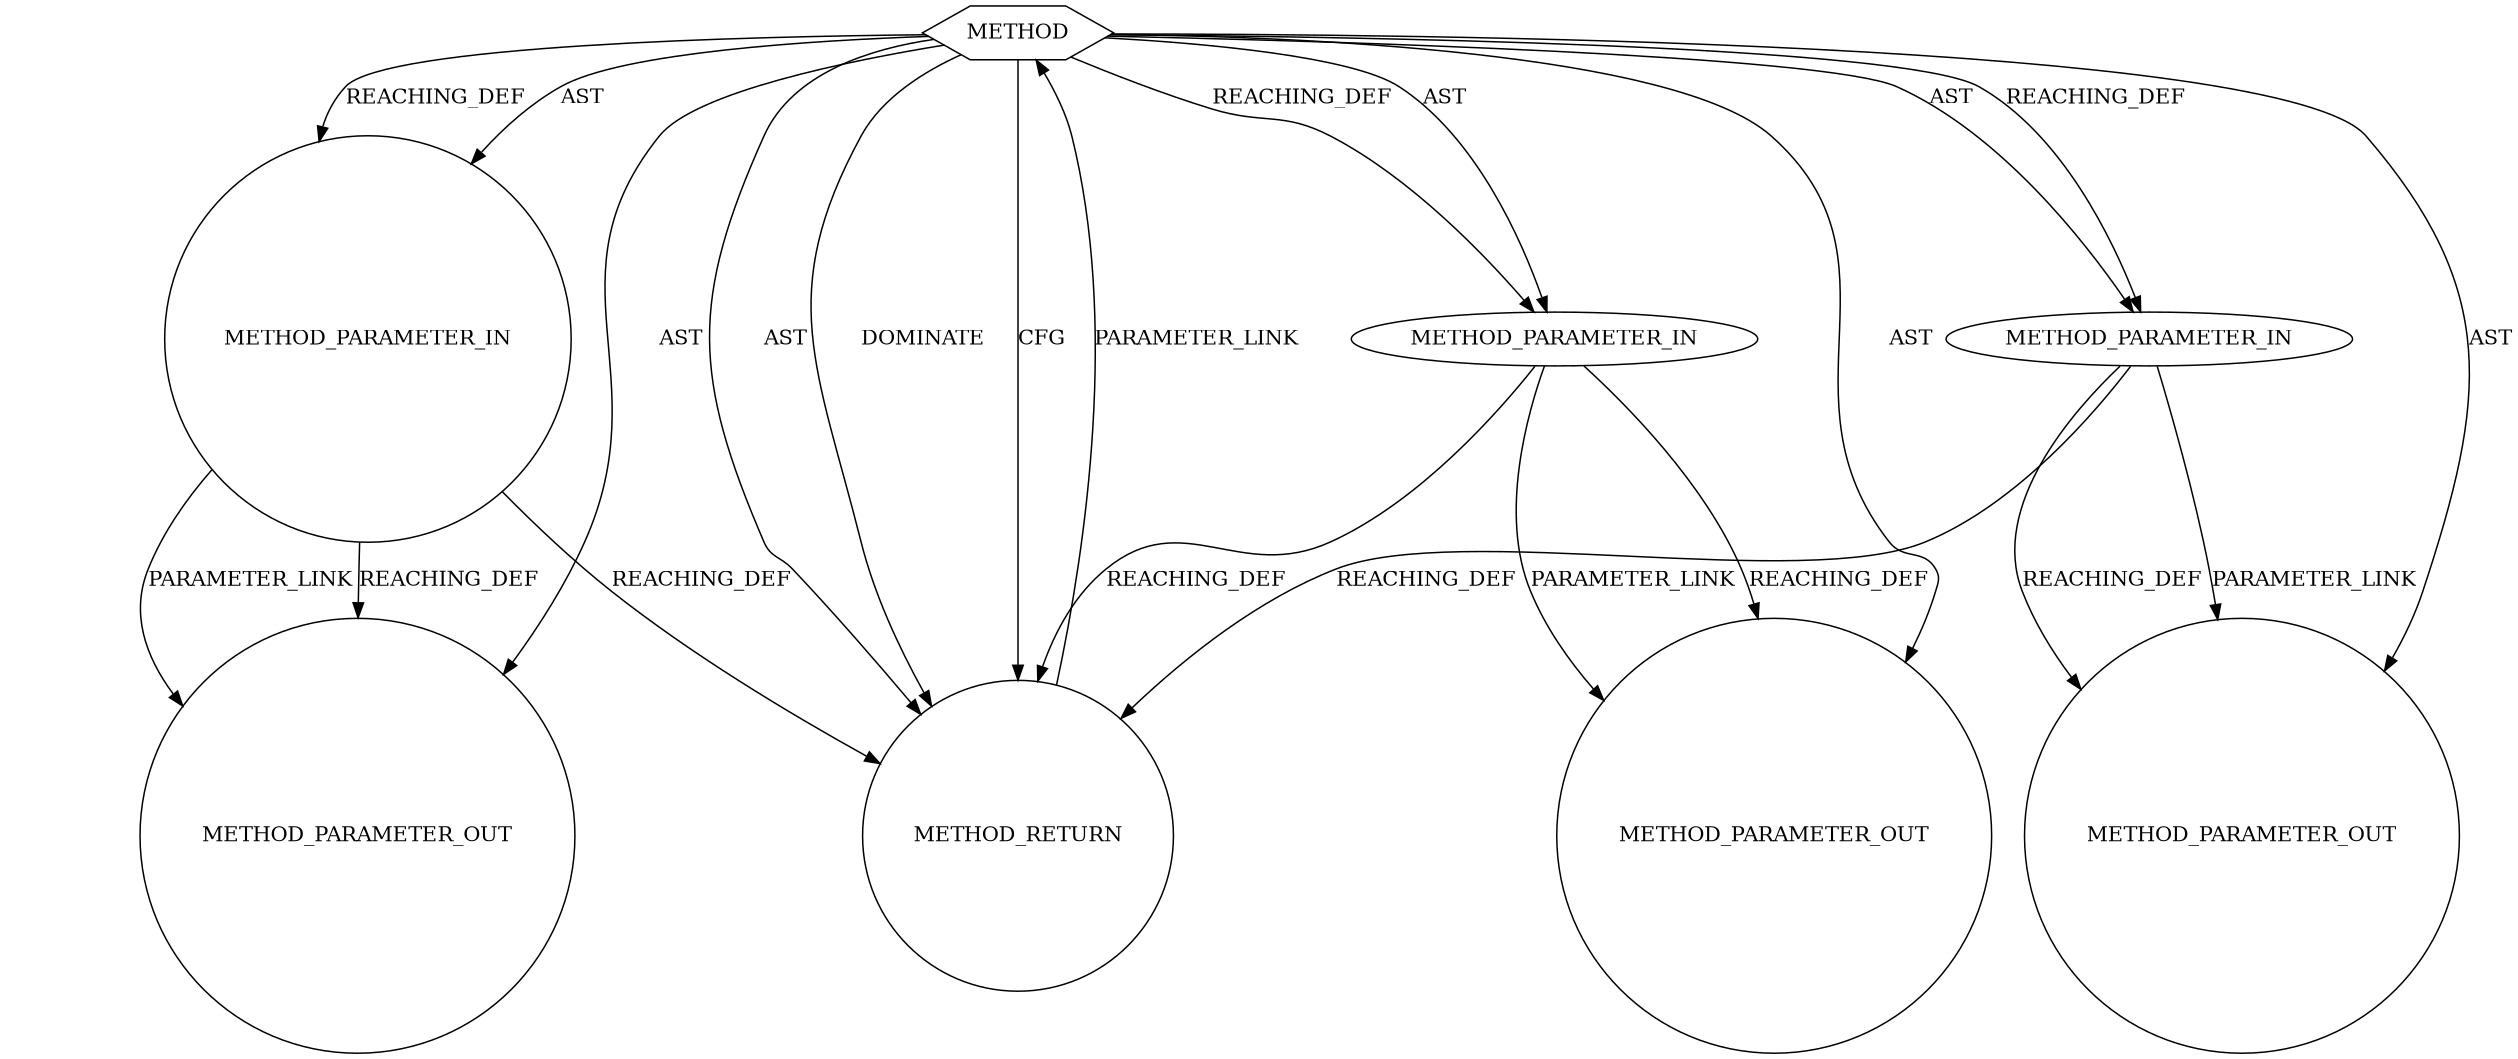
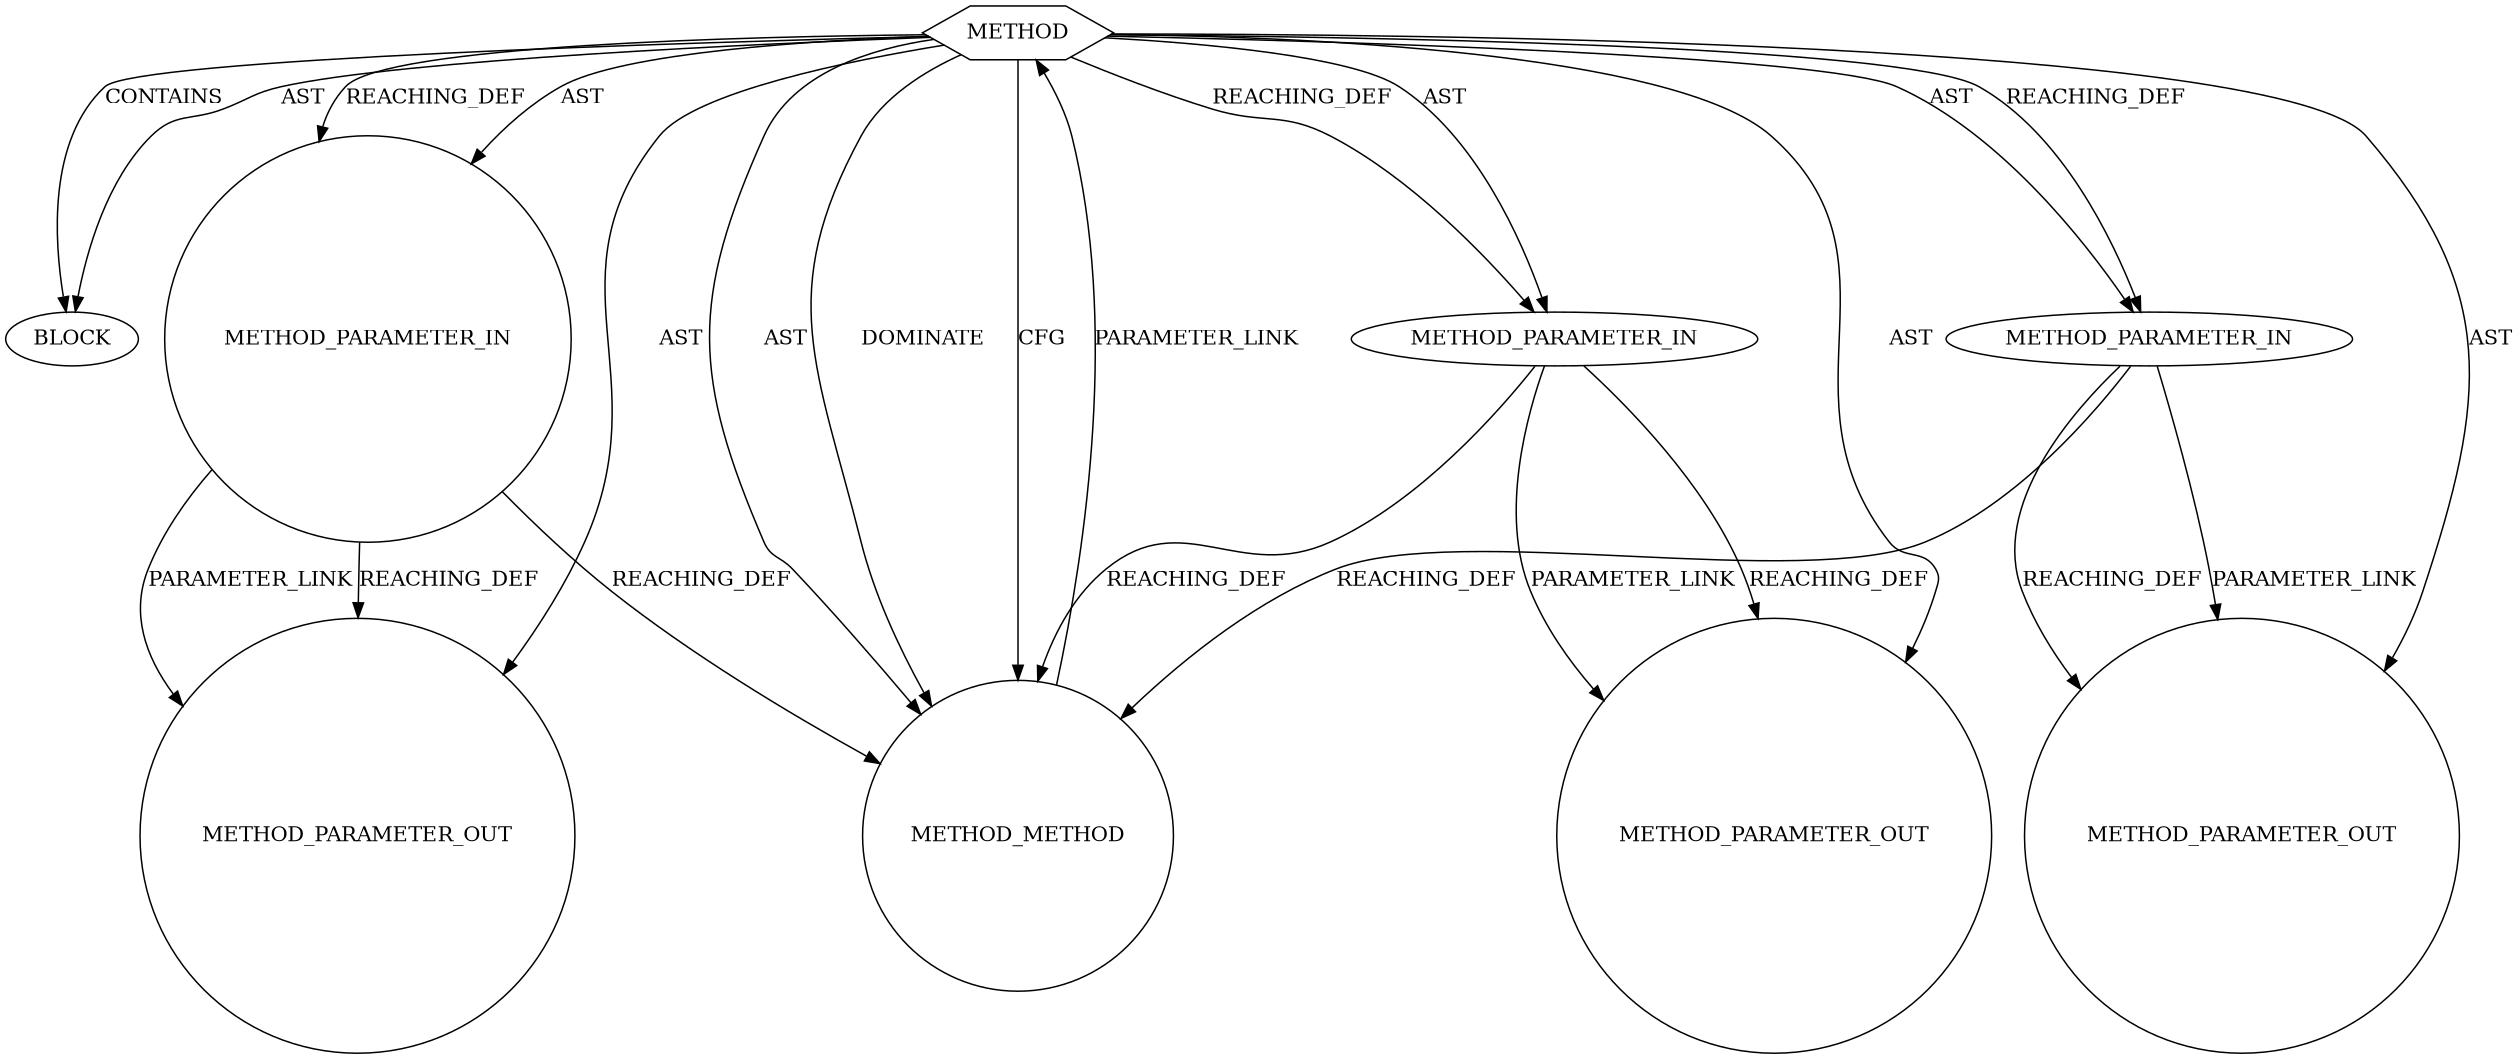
  digraph {
    node [CODE="<empty>" ORDER=1 TYPE_FULL_NAME=ANY shape=circle EVALUATION_STRATEGY=BY_VALUE IS_VARIADIC=false]
+   n1 [ARGUMENT_INDEX=1 label=BLOCK shape=ellipse EVALUATION_STRATEGY="" IS_VARIADIC=""]
    n2 [AST_PARENT_FULL_NAME="<global>" AST_PARENT_TYPE=NAMESPACE_BLOCK FILENAME="<empty>" FULL_NAME=memcmp IS_EXTERNAL=true NAME=memcmp ORDER=0 label=METHOD shape=hexagon TYPE_FULL_NAME="" EVALUATION_STRATEGY="" IS_VARIADIC=""]
    n3 [CODE=p2 INDEX=2 NAME=p2 ORDER=2 label=METHOD_PARAMETER_OUT]
    n4 [CODE=p2 INDEX=2 NAME=p2 ORDER=2 label=METHOD_PARAMETER_IN]
    n5 [CODE=p1 INDEX=1 NAME=p1 label=METHOD_PARAMETER_IN shape=ellipse]
    n6 [CODE=p3 INDEX=3 NAME=p3 ORDER=3 label=METHOD_PARAMETER_IN shape=ellipse]
    n7 [CODE=p1 INDEX=1 NAME=p1 label=METHOD_PARAMETER_OUT]
    n8 [CODE=p3 INDEX=3 NAME=p3 ORDER=3 label=METHOD_PARAMETER_OUT]
-   n9 [CODE=RET ORDER=2 label=METHOD_RETURN IS_VARIADIC=""]
+   n9 [CODE=RET ORDER=2 label=METHOD_METHOD IS_VARIADIC=""]
+   n2 -> n1 [label=CONTAINS]
+   n2 -> n1 [label=AST]
    n2 -> n3 [label=AST]
    n2 -> n4 [label=AST]
    n2 -> n4 [label=REACHING_DEF]
    n2 -> n5 [label=AST]
    n2 -> n5 [label=REACHING_DEF]
    n2 -> n6 [label=AST]
    n2 -> n6 [label=REACHING_DEF]
    n2 -> n7 [label=AST]
    n2 -> n8 [label=AST]
    n2 -> n9 [label=AST]
    n2 -> n9 [label=DOMINATE]
    n2 -> n9 [label=CFG]
    n4 -> n3 [VARIABLE=p2 label=REACHING_DEF]
    n4 -> n3 [label=PARAMETER_LINK]
    n4 -> n9 [VARIABLE=p2 label=REACHING_DEF]
    n5 -> n7 [VARIABLE=p1 label=REACHING_DEF]
    n5 -> n7 [label=PARAMETER_LINK]
    n5 -> n9 [VARIABLE=p1 label=REACHING_DEF]
    n6 -> n8 [label=PARAMETER_LINK]
    n6 -> n8 [VARIABLE=p3 label=REACHING_DEF]
    n6 -> n9 [VARIABLE=p3 label=REACHING_DEF]
    n9 -> n2 [label=PARAMETER_LINK]
  }
